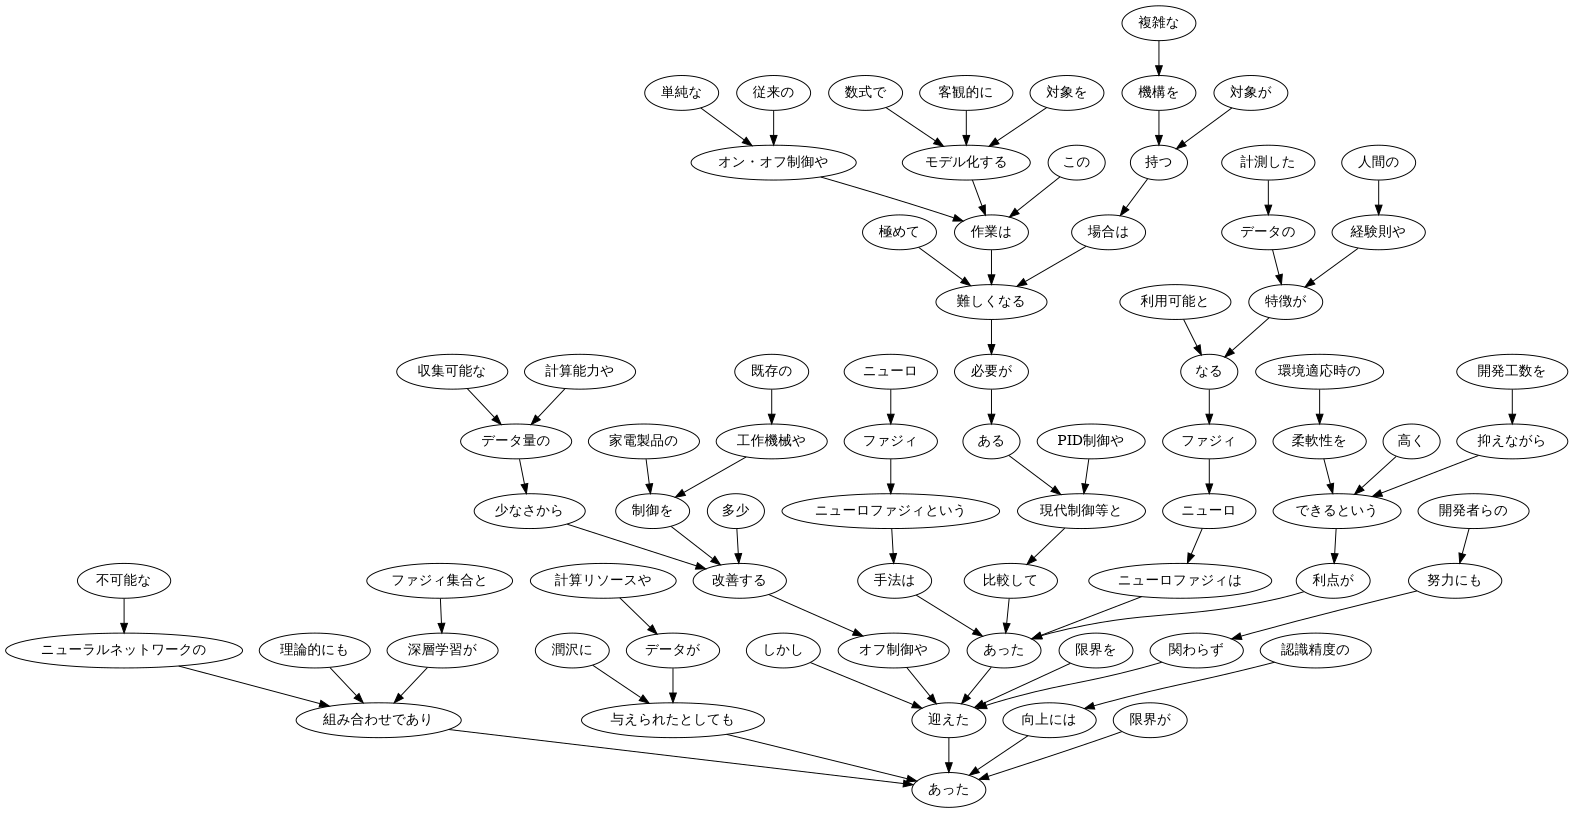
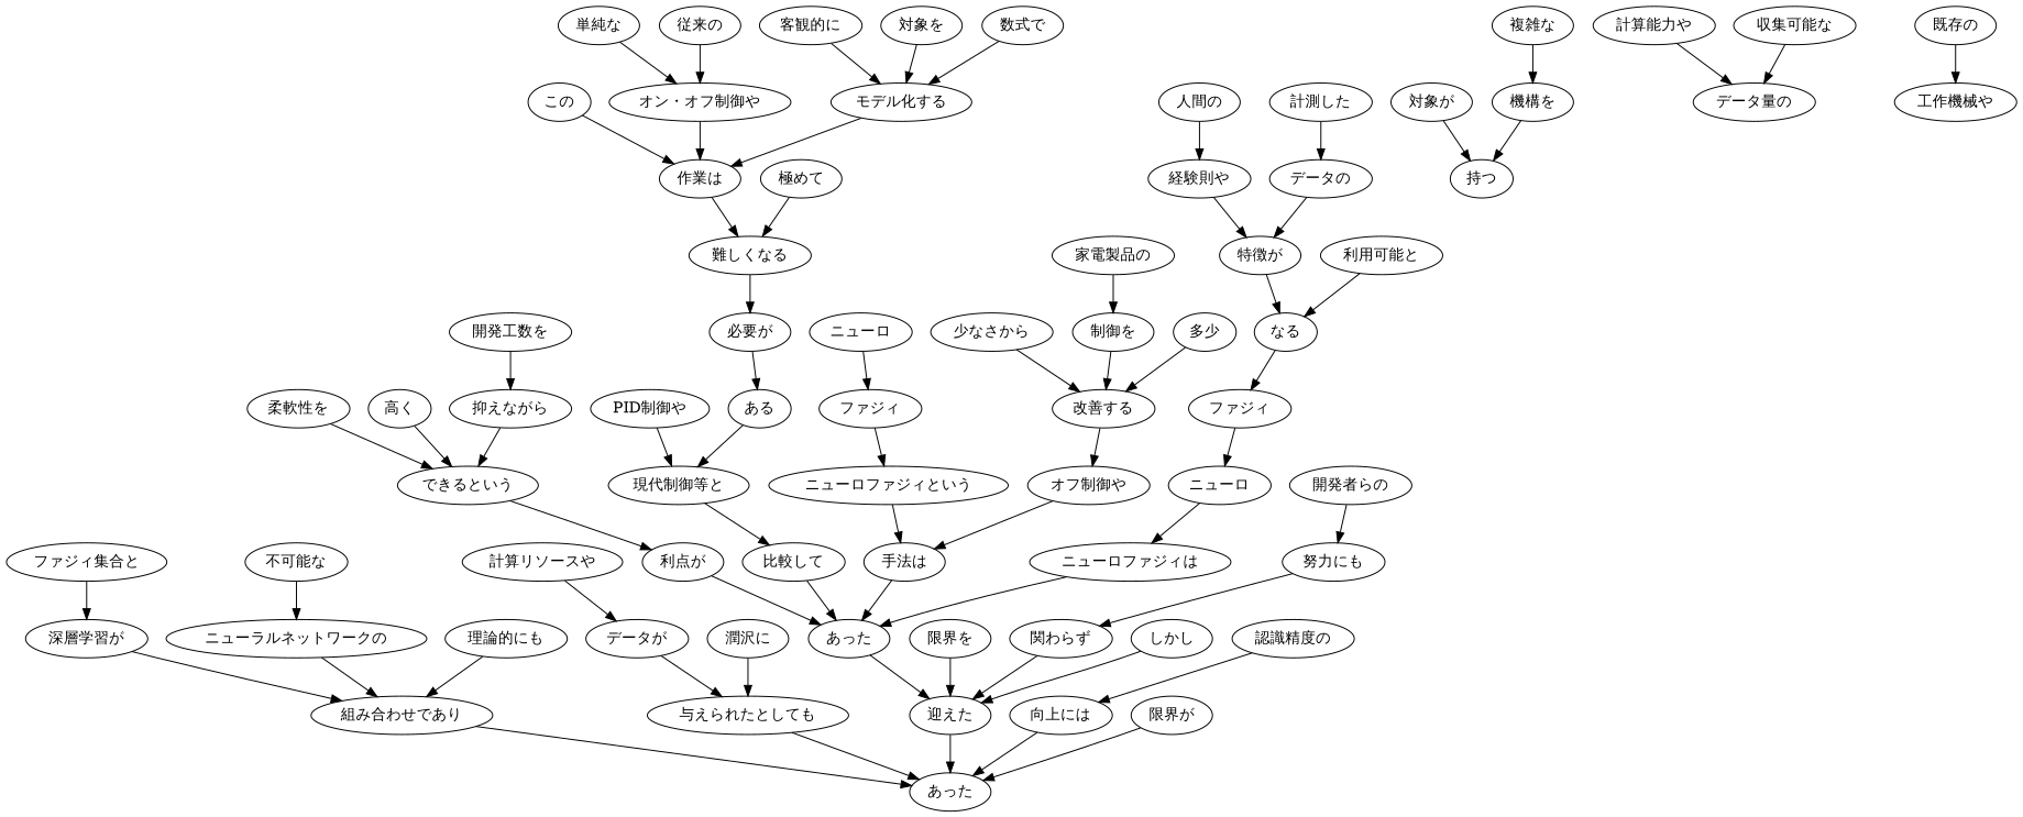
  digraph {
    n1 [label="ニューロ"]
    n2 [label="ファジィ"]
    n3 [label="ニューロファジィという"]
    n4 [label="手法は"]
    n5 [label="あった"]
    n6 [label="迎えた"]
    n7 [label="あった"]
    n8 [label="従来の"]
    n9 [label="オン・オフ制御や"]
    n10 [label="作業は"]
    n11 [label="難しくなる"]
    n12 [label="単純な"]
    n13 [label="必要が"]
    n14 [label="対象を"]
    n15 [label="モデル化する"]
    n16 [label="数式で"]
    n17 [label="客観的に"]
    n18 [label="この"]
    n19 [label="ある"]
    n20 [label="対象が"]
    n21 [label="持つ"]
-   n22 [label="場合は"]
    n23 [label="複雑な"]
    n24 [label="機構を"]
    n25 [label="極めて"]
    n26 [label="現代制御等と"]
    n27 [label="比較して"]
    n28 [label="PID制御や"]
    n29 [label="人間の"]
    n30 [label="経験則や"]
    n31 [label="特徴が"]
    n32 [label="なる"]
    n33 [label="ファジィ"]
    n34 [label="計測した"]
    n35 [label="データの"]
    n36 [label="ニューロ"]
    n37 [label="利用可能と"]
    n38 [label="ニューロファジィは"]
    n39 [label="開発工数を"]
    n40 [label="抑えながら"]
    n41 [label="できるという"]
    n42 [label="利点が"]
-   n43 [label="環境適応時の"]
    n44 [label="柔軟性を"]
    n45 [label="高く"]
    n46 [label="しかし"]
    n47 [label="開発者らの"]
    n48 [label="努力にも"]
    n49 [label="関わらず"]
    n50 [label="計算能力や"]
    n51 [label="データ量の"]
    n52 [label="少なさから"]
    n53 [label="改善する"]
    n54 [label="収集可能な"]
    n55 [label="オフ制御や"]
    n56 [label="既存の"]
    n57 [label="工作機械や"]
    n58 [label="制御を"]
    n59 [label="家電製品の"]
    n60 [label="多少"]
    n61 [label="限界を"]
    n62 [label="理論的にも"]
    n63 [label="組み合わせであり"]
    n64 [label="ファジィ集合と"]
    n65 [label="深層学習が"]
    n66 [label="不可能な"]
    n67 [label="ニューラルネットワークの"]
    n68 [label="計算リソースや"]
    n69 [label="データが"]
    n70 [label="与えられたとしても"]
    n71 [label="潤沢に"]
    n72 [label="認識精度の"]
    n73 [label="向上には"]
    n74 [label="限界が"]
    n1 -> n2
    n2 -> n3
    n3 -> n4
    n4 -> n5
    n5 -> n6
    n6 -> n7
    n8 -> n9
    n9 -> n10
    n10 -> n11
    n11 -> n13
    n12 -> n9
    n13 -> n19
    n14 -> n15
    n15 -> n10
    n16 -> n15
    n17 -> n15
    n18 -> n10
    n19 -> n26
    n20 -> n21
-   n21 -> n22
-   n22 -> n11
    n23 -> n24
    n24 -> n21
    n25 -> n11
    n26 -> n27
    n27 -> n5
    n28 -> n26
    n29 -> n30
    n30 -> n31
    n31 -> n32
    n32 -> n33
    n33 -> n36
    n34 -> n35
    n35 -> n31
    n36 -> n38
    n37 -> n32
    n38 -> n5
    n39 -> n40
    n40 -> n41
    n41 -> n42
    n42 -> n5
-   n43 -> n44
    n44 -> n41
    n45 -> n41
    n46 -> n6
    n47 -> n48
    n48 -> n49
    n49 -> n6
    n50 -> n51
-   n51 -> n52
    n52 -> n53
    n53 -> n55
    n54 -> n51
-   n55 -> n6
+   n55 -> n4
    n56 -> n57
-   n57 -> n58
    n58 -> n53
    n59 -> n58
    n60 -> n53
    n61 -> n6
    n62 -> n63
    n63 -> n7
    n64 -> n65
    n65 -> n63
    n66 -> n67
    n67 -> n63
    n68 -> n69
    n69 -> n70
    n70 -> n7
    n71 -> n70
    n72 -> n73
    n73 -> n7
    n74 -> n7
  }
